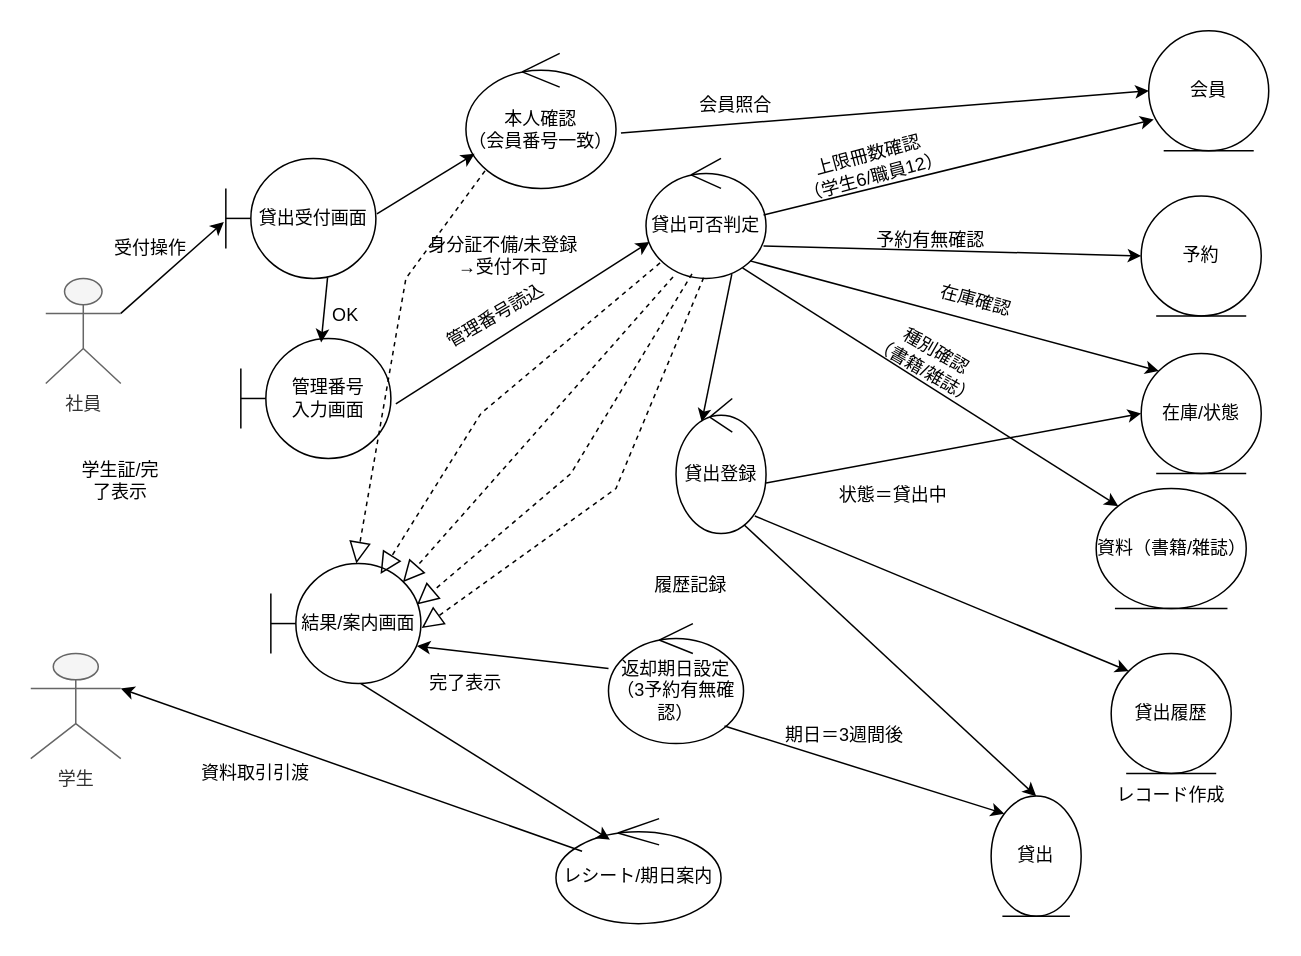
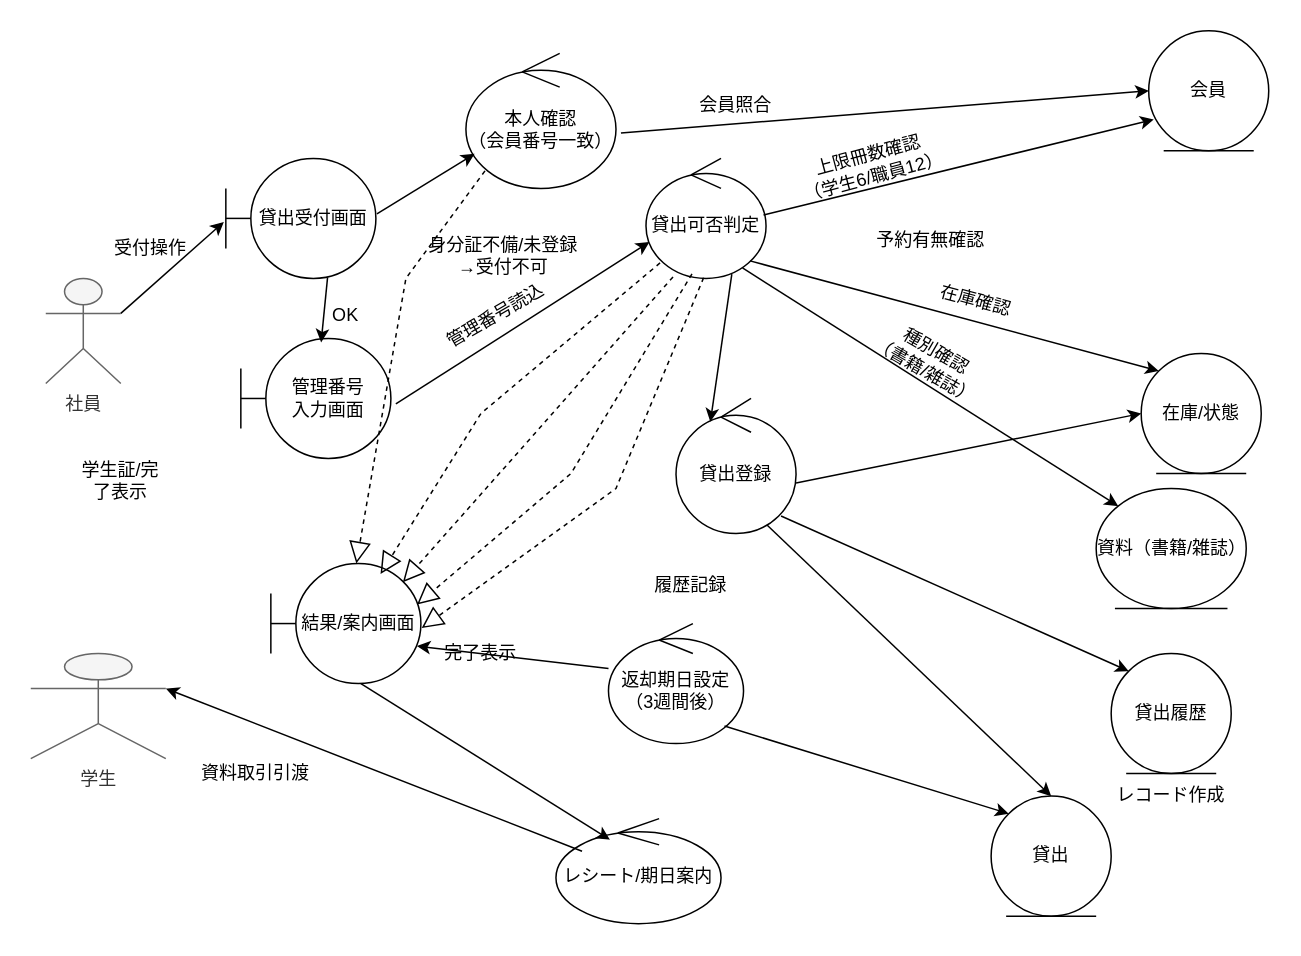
  <mxCell id="0" />
  <mxCell id="1" parent="0" />
  <mxCell id="2" value="社員" style="shape=umlActor;verticalLabelPosition=bottom;verticalAlign=top;html=1;outlineConnect=0;fillColor=#f5f5f5;fontColor=#333333;strokeColor=#666666;" vertex="1" parent="1"><mxGeometry x="30" y="185" width="50" height="70" as="geometry" /></mxCell>
  <mxCell id="3" value="レシート/期日案内" style="ellipse;shape=umlControl;whiteSpace=wrap;html=1;" vertex="1" parent="1"><mxGeometry x="370" y="545" width="110" height="70" as="geometry" /></mxCell>
- <mxCell id="4" value="返却期日設定（3予約有無確認）" style="ellipse;shape=umlControl;whiteSpace=wrap;html=1;" vertex="1" parent="1"><mxGeometry x="405" y="415" width="90" height="80" as="geometry" /></mxCell>
- <mxCell id="5" value="貸出登録" style="ellipse;shape=umlControl;whiteSpace=wrap;html=1;" vertex="1" parent="1"><mxGeometry x="450" y="265" width="60" height="90" as="geometry" /></mxCell>
+ <mxCell id="4" value="返却期日設定（3週間後）" style="ellipse;shape=umlControl;whiteSpace=wrap;html=1;" vertex="1" parent="1"><mxGeometry x="405" y="415" width="90" height="80" as="geometry" /></mxCell>
+ <mxCell id="5" value="貸出登録" style="ellipse;shape=umlControl;whiteSpace=wrap;html=1;" vertex="1" parent="1"><mxGeometry x="450" y="265" width="80" height="90" as="geometry" /></mxCell>
  <mxCell id="6" value="貸出可否判定" style="ellipse;shape=umlControl;whiteSpace=wrap;html=1;" vertex="1" parent="1"><mxGeometry x="430" y="105" width="80" height="80" as="geometry" /></mxCell>
  <mxCell id="7" value="本人確認&lt;div&gt;（会員番号一致）&lt;/div&gt;" style="ellipse;shape=umlControl;whiteSpace=wrap;html=1;" vertex="1" parent="1"><mxGeometry x="310" y="35" width="100" height="90" as="geometry" /></mxCell>
  <mxCell id="8" value="結果/案内画面" style="shape=umlBoundary;whiteSpace=wrap;html=1;" vertex="1" parent="1"><mxGeometry x="180" y="375" width="100" height="80" as="geometry" /></mxCell>
  <mxCell id="9" value="管理番号&lt;div&gt;入力画面&lt;/div&gt;" style="shape=umlBoundary;whiteSpace=wrap;html=1;" vertex="1" parent="1"><mxGeometry x="160" y="225" width="100" height="80" as="geometry" /></mxCell>
  <mxCell id="10" value="貸出受付画面" style="shape=umlBoundary;whiteSpace=wrap;html=1;" vertex="1" parent="1"><mxGeometry x="150" y="105" width="100" height="80" as="geometry" /></mxCell>
- <mxCell id="11" value="学生" style="shape=umlActor;verticalLabelPosition=bottom;verticalAlign=top;html=1;outlineConnect=0;fillColor=#f5f5f5;fontColor=#333333;strokeColor=#666666;" vertex="1" parent="1"><mxGeometry x="20" y="435" width="60" height="70" as="geometry" /></mxCell>
+ <mxCell id="11" value="学生" style="shape=umlActor;verticalLabelPosition=bottom;verticalAlign=top;html=1;outlineConnect=0;fillColor=#f5f5f5;fontColor=#333333;strokeColor=#666666;" vertex="1" parent="1"><mxGeometry x="20" y="435" width="90" height="70" as="geometry" /></mxCell>
  <mxCell id="12" value="在庫/状態" style="ellipse;shape=umlEntity;whiteSpace=wrap;html=1;" vertex="1" parent="1"><mxGeometry x="760" y="235" width="80" height="80" as="geometry" /></mxCell>
  <mxCell id="13" value="貸出履歴" style="ellipse;shape=umlEntity;whiteSpace=wrap;html=1;" vertex="1" parent="1"><mxGeometry x="740" y="435" width="80" height="80" as="geometry" /></mxCell>
  <mxCell id="14" value="資料（書籍/雑誌）" style="ellipse;shape=umlEntity;whiteSpace=wrap;html=1;" vertex="1" parent="1"><mxGeometry x="730" y="325" width="100" height="80" as="geometry" /></mxCell>
- <mxCell id="15" value="予約" style="ellipse;shape=umlEntity;whiteSpace=wrap;html=1;" vertex="1" parent="1"><mxGeometry x="760" y="130" width="80" height="80" as="geometry" /></mxCell>
  <mxCell id="16" value="会員" style="ellipse;shape=umlEntity;whiteSpace=wrap;html=1;" vertex="1" parent="1"><mxGeometry x="765" y="20" width="80" height="80" as="geometry" /></mxCell>
- <mxCell id="17" value="貸出" style="ellipse;shape=umlEntity;whiteSpace=wrap;html=1;" vertex="1" parent="1"><mxGeometry x="660" y="530" width="60" height="80" as="geometry" /></mxCell>
+ <mxCell id="17" value="貸出" style="ellipse;shape=umlEntity;whiteSpace=wrap;html=1;" vertex="1" parent="1"><mxGeometry x="660" y="530" width="80" height="80" as="geometry" /></mxCell>
  <mxCell id="18" value="" style="endArrow=classic;html=1;rounded=0;exitX=1;exitY=0.333;exitDx=0;exitDy=0;exitPerimeter=0;entryX=-0.013;entryY=0.529;entryDx=0;entryDy=0;entryPerimeter=0;" edge="1" parent="1" source="2" target="10"><mxGeometry width="50" height="50" relative="1" as="geometry"><mxPoint x="490" y="295" as="sourcePoint" /><mxPoint x="540" y="245" as="targetPoint" /></mxGeometry></mxCell>
  <mxCell id="19" value="" style="endArrow=classic;html=1;rounded=0;exitX=1.007;exitY=0.463;exitDx=0;exitDy=0;exitPerimeter=0;entryX=0.058;entryY=0.744;entryDx=0;entryDy=0;entryPerimeter=0;" edge="1" parent="1" source="10" target="7"><mxGeometry width="50" height="50" relative="1" as="geometry"><mxPoint x="490" y="295" as="sourcePoint" /><mxPoint x="540" y="245" as="targetPoint" /></mxGeometry></mxCell>
  <mxCell id="20" value="" style="endArrow=classic;html=1;rounded=0;entryX=0;entryY=0.5;entryDx=0;entryDy=0;exitX=1.033;exitY=0.589;exitDx=0;exitDy=0;exitPerimeter=0;" edge="1" parent="1" source="7" target="16"><mxGeometry width="50" height="50" relative="1" as="geometry"><mxPoint x="490" y="295" as="sourcePoint" /><mxPoint x="540" y="245" as="targetPoint" /></mxGeometry></mxCell>
  <mxCell id="21" value="" style="endArrow=classic;html=1;rounded=0;exitX=0.678;exitY=0.991;exitDx=0;exitDy=0;exitPerimeter=0;entryX=0.535;entryY=0.033;entryDx=0;entryDy=0;entryPerimeter=0;" edge="1" parent="1" source="10" target="9"><mxGeometry width="50" height="50" relative="1" as="geometry"><mxPoint x="580" y="295" as="sourcePoint" /><mxPoint x="630" y="245" as="targetPoint" /></mxGeometry></mxCell>
  <mxCell id="22" value="" style="endArrow=classic;html=1;rounded=0;exitX=1.033;exitY=0.546;exitDx=0;exitDy=0;exitPerimeter=0;entryX=0.029;entryY=0.696;entryDx=0;entryDy=0;entryPerimeter=0;" edge="1" parent="1" source="9" target="6"><mxGeometry width="50" height="50" relative="1" as="geometry"><mxPoint x="580" y="295" as="sourcePoint" /><mxPoint x="630" y="245" as="targetPoint" /></mxGeometry></mxCell>
  <mxCell id="23" value="" style="endArrow=classic;html=1;rounded=0;entryX=0.042;entryY=0.738;entryDx=0;entryDy=0;entryPerimeter=0;exitX=0.979;exitY=0.471;exitDx=0;exitDy=0;exitPerimeter=0;" edge="1" parent="1" source="6" target="16"><mxGeometry width="50" height="50" relative="1" as="geometry"><mxPoint x="580" y="295" as="sourcePoint" /><mxPoint x="630" y="245" as="targetPoint" /></mxGeometry></mxCell>
- <mxCell id="24" value="" style="endArrow=classic;html=1;rounded=0;entryX=0;entryY=0.5;entryDx=0;entryDy=0;exitX=0.979;exitY=0.729;exitDx=0;exitDy=0;exitPerimeter=0;" edge="1" parent="1" source="6" target="15"><mxGeometry width="50" height="50" relative="1" as="geometry"><mxPoint x="580" y="295" as="sourcePoint" /><mxPoint x="630" y="245" as="targetPoint" /></mxGeometry></mxCell>
  <mxCell id="25" value="" style="endArrow=classic;html=1;rounded=0;entryX=0;entryY=0;entryDx=0;entryDy=0;exitX=0.867;exitY=0.854;exitDx=0;exitDy=0;exitPerimeter=0;" edge="1" parent="1" source="6" target="12"><mxGeometry width="50" height="50" relative="1" as="geometry"><mxPoint x="580" y="170" as="sourcePoint" /><mxPoint x="650" y="225" as="targetPoint" /></mxGeometry></mxCell>
  <mxCell id="26" value="" style="endArrow=classic;html=1;rounded=0;entryX=0;entryY=0;entryDx=0;entryDy=0;exitX=0.804;exitY=0.913;exitDx=0;exitDy=0;exitPerimeter=0;" edge="1" parent="1" source="6" target="14"><mxGeometry width="50" height="50" relative="1" as="geometry"><mxPoint x="580" y="255" as="sourcePoint" /><mxPoint x="630" y="205" as="targetPoint" /></mxGeometry></mxCell>
  <mxCell id="27" value="" style="endArrow=classic;html=1;rounded=0;exitX=0.715;exitY=0.964;exitDx=0;exitDy=0;exitPerimeter=0;entryX=0.286;entryY=0.173;entryDx=0;entryDy=0;entryPerimeter=0;" edge="1" parent="1" source="6" target="5"><mxGeometry width="50" height="50" relative="1" as="geometry"><mxPoint x="580" y="295" as="sourcePoint" /><mxPoint x="630" y="245" as="targetPoint" /></mxGeometry></mxCell>
  <mxCell id="28" value="" style="endArrow=classic;html=1;rounded=0;entryX=0;entryY=0.5;entryDx=0;entryDy=0;exitX=1;exitY=0.626;exitDx=0;exitDy=0;exitPerimeter=0;" edge="1" parent="1" source="5" target="12"><mxGeometry width="50" height="50" relative="1" as="geometry"><mxPoint x="580" y="295" as="sourcePoint" /><mxPoint x="630" y="245" as="targetPoint" /></mxGeometry></mxCell>
  <mxCell id="29" value="" style="endArrow=classic;html=1;rounded=0;entryX=0.973;entryY=0.688;entryDx=0;entryDy=0;exitX=0;exitY=0.375;exitDx=0;exitDy=0;exitPerimeter=0;entryPerimeter=0;" edge="1" parent="1" source="4" target="8"><mxGeometry width="50" height="50" relative="1" as="geometry"><mxPoint x="630" y="445" as="sourcePoint" /><mxPoint x="680" y="395" as="targetPoint" /></mxGeometry></mxCell>
  <mxCell id="30" value="" style="endArrow=classic;html=1;rounded=0;entryX=0;entryY=0;entryDx=0;entryDy=0;exitX=0.859;exitY=0.854;exitDx=0;exitDy=0;exitPerimeter=0;" edge="1" parent="1" source="4" target="17"><mxGeometry width="50" height="50" relative="1" as="geometry"><mxPoint x="570" y="475" as="sourcePoint" /><mxPoint x="620" y="425" as="targetPoint" /></mxGeometry></mxCell>
  <mxCell id="31" value="" style="endArrow=classic;html=1;rounded=0;entryX=0;entryY=0;entryDx=0;entryDy=0;exitX=0.875;exitY=0.87;exitDx=0;exitDy=0;exitPerimeter=0;" edge="1" parent="1" source="5" target="13"><mxGeometry width="50" height="50" relative="1" as="geometry"><mxPoint x="560" y="395" as="sourcePoint" /><mxPoint x="610" y="345" as="targetPoint" /></mxGeometry></mxCell>
  <mxCell id="32" value="" style="endArrow=classic;html=1;rounded=0;entryX=0.5;entryY=0;entryDx=0;entryDy=0;exitX=0.758;exitY=0.937;exitDx=0;exitDy=0;exitPerimeter=0;" edge="1" parent="1" source="5" target="17"><mxGeometry width="50" height="50" relative="1" as="geometry"><mxPoint x="570" y="455" as="sourcePoint" /><mxPoint x="620" y="405" as="targetPoint" /></mxGeometry></mxCell>
  <mxCell id="33" value="" style="endArrow=classic;html=1;rounded=0;entryX=1;entryY=0.333;entryDx=0;entryDy=0;entryPerimeter=0;exitX=0.158;exitY=0.31;exitDx=0;exitDy=0;exitPerimeter=0;" edge="1" parent="1" source="3" target="11"><mxGeometry width="50" height="50" relative="1" as="geometry"><mxPoint x="280" y="445" as="sourcePoint" /><mxPoint x="330" y="395" as="targetPoint" /></mxGeometry></mxCell>
  <mxCell id="34" value="" style="endArrow=classic;html=1;rounded=0;entryX=0.327;entryY=0.2;entryDx=0;entryDy=0;entryPerimeter=0;exitX=0.6;exitY=1;exitDx=0;exitDy=0;exitPerimeter=0;" edge="1" parent="1" source="8" target="3"><mxGeometry width="50" height="50" relative="1" as="geometry"><mxPoint x="370" y="355" as="sourcePoint" /><mxPoint x="380" y="375" as="targetPoint" /></mxGeometry></mxCell>
  <mxCell id="35" value="" style="endArrow=block;dashed=1;endFill=0;endSize=12;html=1;rounded=0;exitX=0.127;exitY=0.87;exitDx=0;exitDy=0;exitPerimeter=0;" edge="1" parent="1" source="7" target="8"><mxGeometry width="160" relative="1" as="geometry"><mxPoint x="480" y="295" as="sourcePoint" /><mxPoint x="640" y="295" as="targetPoint" /><Array as="points"><mxPoint x="270" y="185" /></Array></mxGeometry></mxCell>
  <mxCell id="36" value="" style="endArrow=block;dashed=1;endFill=0;endSize=12;html=1;rounded=0;exitX=0.117;exitY=0.871;exitDx=0;exitDy=0;exitPerimeter=0;entryX=0.731;entryY=0.087;entryDx=0;entryDy=0;entryPerimeter=0;" edge="1" parent="1" source="6" target="8"><mxGeometry width="160" relative="1" as="geometry"><mxPoint x="480" y="285" as="sourcePoint" /><mxPoint x="640" y="285" as="targetPoint" /><Array as="points"><mxPoint x="320" y="275" /></Array></mxGeometry></mxCell>
  <mxCell id="37" value="" style="endArrow=block;dashed=1;endFill=0;endSize=12;html=1;rounded=0;exitX=0.225;exitY=0.988;exitDx=0;exitDy=0;exitPerimeter=0;entryX=0.88;entryY=0.155;entryDx=0;entryDy=0;entryPerimeter=0;" edge="1" parent="1" source="6" target="8"><mxGeometry width="160" relative="1" as="geometry"><mxPoint x="230" y="395" as="sourcePoint" /><mxPoint x="390" y="395" as="targetPoint" /><Array as="points"><mxPoint x="350" y="295" /></Array></mxGeometry></mxCell>
  <mxCell id="38" value="" style="endArrow=block;dashed=1;endFill=0;endSize=12;html=1;rounded=0;exitX=0.383;exitY=0.963;exitDx=0;exitDy=0;exitPerimeter=0;entryX=0.974;entryY=0.342;entryDx=0;entryDy=0;entryPerimeter=0;" edge="1" parent="1" source="6" target="8"><mxGeometry width="160" relative="1" as="geometry"><mxPoint x="240" y="375" as="sourcePoint" /><mxPoint x="400" y="375" as="targetPoint" /><Array as="points"><mxPoint x="380" y="315" /></Array></mxGeometry></mxCell>
  <mxCell id="39" value="" style="endArrow=block;dashed=1;endFill=0;endSize=12;html=1;rounded=0;exitX=0.48;exitY=0.994;exitDx=0;exitDy=0;exitPerimeter=0;entryX=1.005;entryY=0.538;entryDx=0;entryDy=0;entryPerimeter=0;" edge="1" parent="1" source="6" target="8"><mxGeometry width="160" relative="1" as="geometry"><mxPoint x="530" y="195" as="sourcePoint" /><mxPoint x="418.64" y="338" as="targetPoint" /><Array as="points"><mxPoint x="410" y="325" /></Array></mxGeometry></mxCell>
  <mxCell id="40" value="受付操作" style="text;html=1;align=center;verticalAlign=middle;whiteSpace=wrap;rounded=0;" vertex="1" parent="1"><mxGeometry x="60" y="150" width="80" height="30" as="geometry" /></mxCell>
  <mxCell id="41" value="OK" style="text;html=1;align=center;verticalAlign=middle;whiteSpace=wrap;rounded=0;" vertex="1" parent="1"><mxGeometry y="195" width="60" height="30" as="geometry" x="200" /></mxCell>
  <mxCell id="42" value="会員照合" style="text;html=1;align=center;verticalAlign=middle;whiteSpace=wrap;rounded=0;rotation=0;" vertex="1" parent="1"><mxGeometry x="450" y="55" width="80" height="30" as="geometry" /></mxCell>
  <mxCell id="43" value="身分証不備/未登録→受付不可" style="text;html=1;align=center;verticalAlign=middle;whiteSpace=wrap;rounded=0;" vertex="1" parent="1"><mxGeometry x="280" y="155" width="110" height="30" as="geometry" /></mxCell>
  <mxCell id="44" value="管理番号読込" style="text;html=1;align=center;verticalAlign=middle;whiteSpace=wrap;rounded=0;rotation=-30;" vertex="1" parent="1"><mxGeometry x="290" y="195" width="80" height="30" as="geometry" /></mxCell>
  <mxCell id="45" value="上限冊数確認&lt;div&gt;（学生6/職員12）&lt;/div&gt;" style="text;html=1;align=center;verticalAlign=middle;whiteSpace=wrap;rounded=0;rotation=-15;" vertex="1" parent="1"><mxGeometry x="530" y="95" width="100" height="30" as="geometry" /></mxCell>
  <mxCell id="46" value="予約有無確認" style="text;html=1;align=center;verticalAlign=middle;whiteSpace=wrap;rounded=0;" vertex="1" parent="1"><mxGeometry x="580" y="145" width="80" height="30" as="geometry" /></mxCell>
  <mxCell id="47" value="在庫確認" style="text;html=1;align=center;verticalAlign=middle;whiteSpace=wrap;rounded=0;rotation=15;" vertex="1" parent="1"><mxGeometry x="620" y="185" width="60" height="30" as="geometry" /></mxCell>
  <mxCell id="48" value="種別確認&lt;div&gt;（書籍/雑誌）&lt;/div&gt;" style="text;html=1;align=center;verticalAlign=middle;whiteSpace=wrap;rounded=0;rotation=30;" vertex="1" parent="1"><mxGeometry x="580" y="225" width="80" height="30" as="geometry" /></mxCell>
  <mxCell id="49" value="資料取引引渡" style="text;html=1;align=center;verticalAlign=middle;whiteSpace=wrap;rounded=0;" vertex="1" parent="1"><mxGeometry x="130" y="500" width="80" height="30" as="geometry" /></mxCell>
- <mxCell id="50" value="期日＝3週間後" style="text;html=1;align=center;verticalAlign=middle;whiteSpace=wrap;rounded=0;" vertex="1" parent="1"><mxGeometry x="520" y="475" width="85" height="30" as="geometry" /></mxCell>
  <mxCell id="51" value="レコード作成" style="text;html=1;align=center;verticalAlign=middle;whiteSpace=wrap;rounded=0;" vertex="1" parent="1"><mxGeometry x="740" y="515" width="80" height="30" as="geometry" /></mxCell>
- <mxCell id="52" value="完了表示" style="text;html=1;align=center;verticalAlign=middle;whiteSpace=wrap;rounded=0;" vertex="1" parent="1"><mxGeometry x="280" y="440" width="60" height="30" as="geometry" /></mxCell>
- <mxCell id="53" value="状態＝貸出中" style="text;html=1;align=center;verticalAlign=middle;whiteSpace=wrap;rounded=0;" vertex="1" parent="1"><mxGeometry x="550" y="315" width="90" height="30" as="geometry" /></mxCell>
+ <mxCell id="52" value="完了表示" style="text;html=1;align=center;verticalAlign=middle;whiteSpace=wrap;rounded=0;" vertex="1" parent="1"><mxGeometry x="290" y="420" width="60" height="30" as="geometry" /></mxCell>
  <mxCell id="54" value="履歴記録" style="text;html=1;align=center;verticalAlign=middle;whiteSpace=wrap;rounded=0;" vertex="1" parent="1"><mxGeometry x="430" y="375" width="60" height="30" as="geometry" /></mxCell>
  <mxCell id="55" value="学生証/完了表示" style="text;html=1;align=center;verticalAlign=middle;whiteSpace=wrap;rounded=0;" vertex="1" parent="1"><mxGeometry x="50" y="305" width="60" height="30" as="geometry" /></mxCell>
